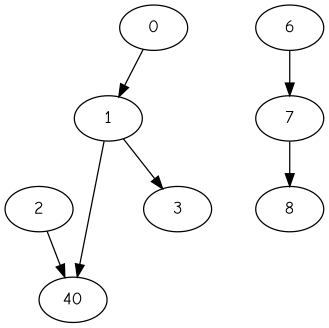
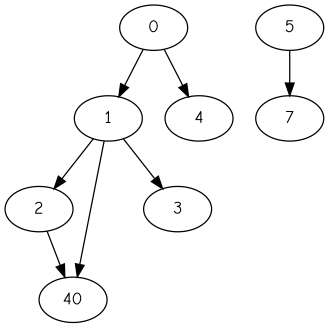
  digraph {
    fontname="Comic Neue"
    node [fontname="Comic Neue"]
    edge [fontname="Comic Neue"]
    0
    1
+   4
    2
    n5 [label=40]
    3
-   5 [label=6]
+   5
    7
-   8
    0 -> 1
+   0 -> 4
+   1 -> 2
    1 -> n5
    1 -> 3
    2 -> n5
    5 -> 7
-   7 -> 8
  }
